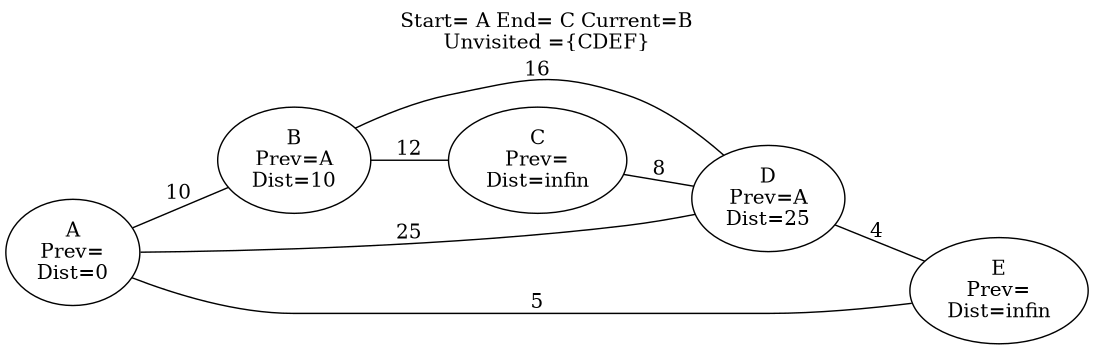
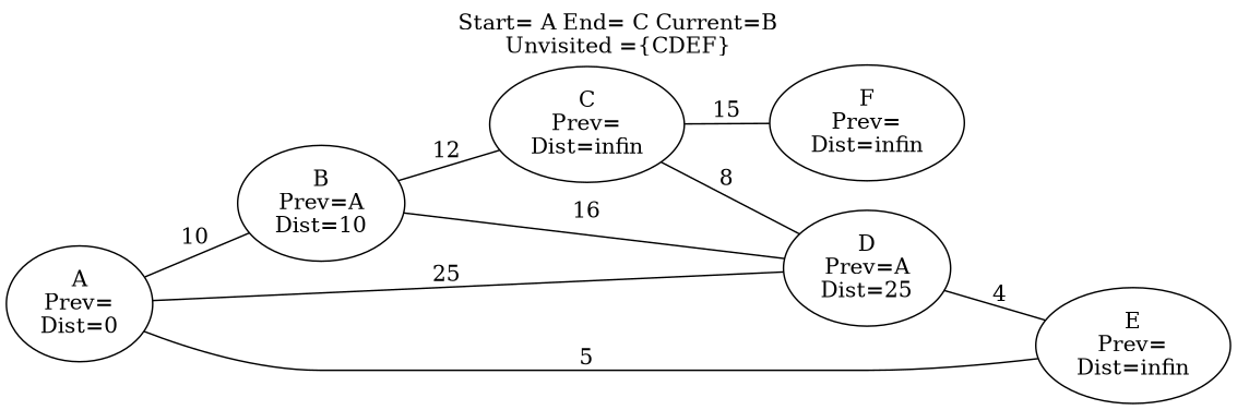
  graph {
    label="Start= A End= C Current=B\nUnvisited ={CDEF}"
    labelloc=t
    rankdir=LR
    edge [weight=10]
    n1 [label="A\nPrev=\nDist=0"]
    n2 [label="B\nPrev=A\nDist=10"]
    n3 [label="D\nPrev=A\nDist=25"]
    n4 [label="C\nPrev=\nDist=infin"]
    n5 [label="E\nPrev=\nDist=infin"]
+   n6 [label="F\nPrev=\nDist=infin"]
    n1 -- n2 [label=10]
    n1 -- n3 [label=25]
    n2 -- n3 [label=16]
    n2 -- n4 [label=12]
    n3 -- n5 [label=4]
    n4 -- n3 [label=8]
+   n4 -- n6 [label=15]
    n5 -- n1 [label=5]
  }
